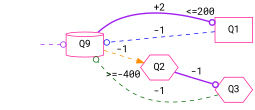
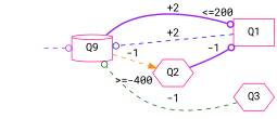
  digraph {
    fontname="Roboto Mono"
    rankdir=LR
    node [fontname="Roboto Mono" color=deeppink shape=hexagon]
    edge [arrowhead=odot color=purple fontname="Roboto Mono" style=dashed]
    Qi [style=invis color="" shape=""]
    n2 [label=Q9 shape=cylinder]
    Q1 [shape=box xlabel="<=200"]
    Q2 [xlabel=">=-400"]
    Q3
    Qi -> n2
    n2 -> Q1 [label="+2" style=bold]
    n2 -> Q2 [arrowhead=normal color=darkorange label=-1]
-   Q1 -> n2 [color=blue label=-1]
-   Q2 -> Q3 [label=-1 style=bold]
+   Q1 -> n2 [color=blue label="+2"]
+   Q2 -> Q1 [label=-1 style=bold]
    Q3 -> n2 [color=darkgreen label=-1]
  }
